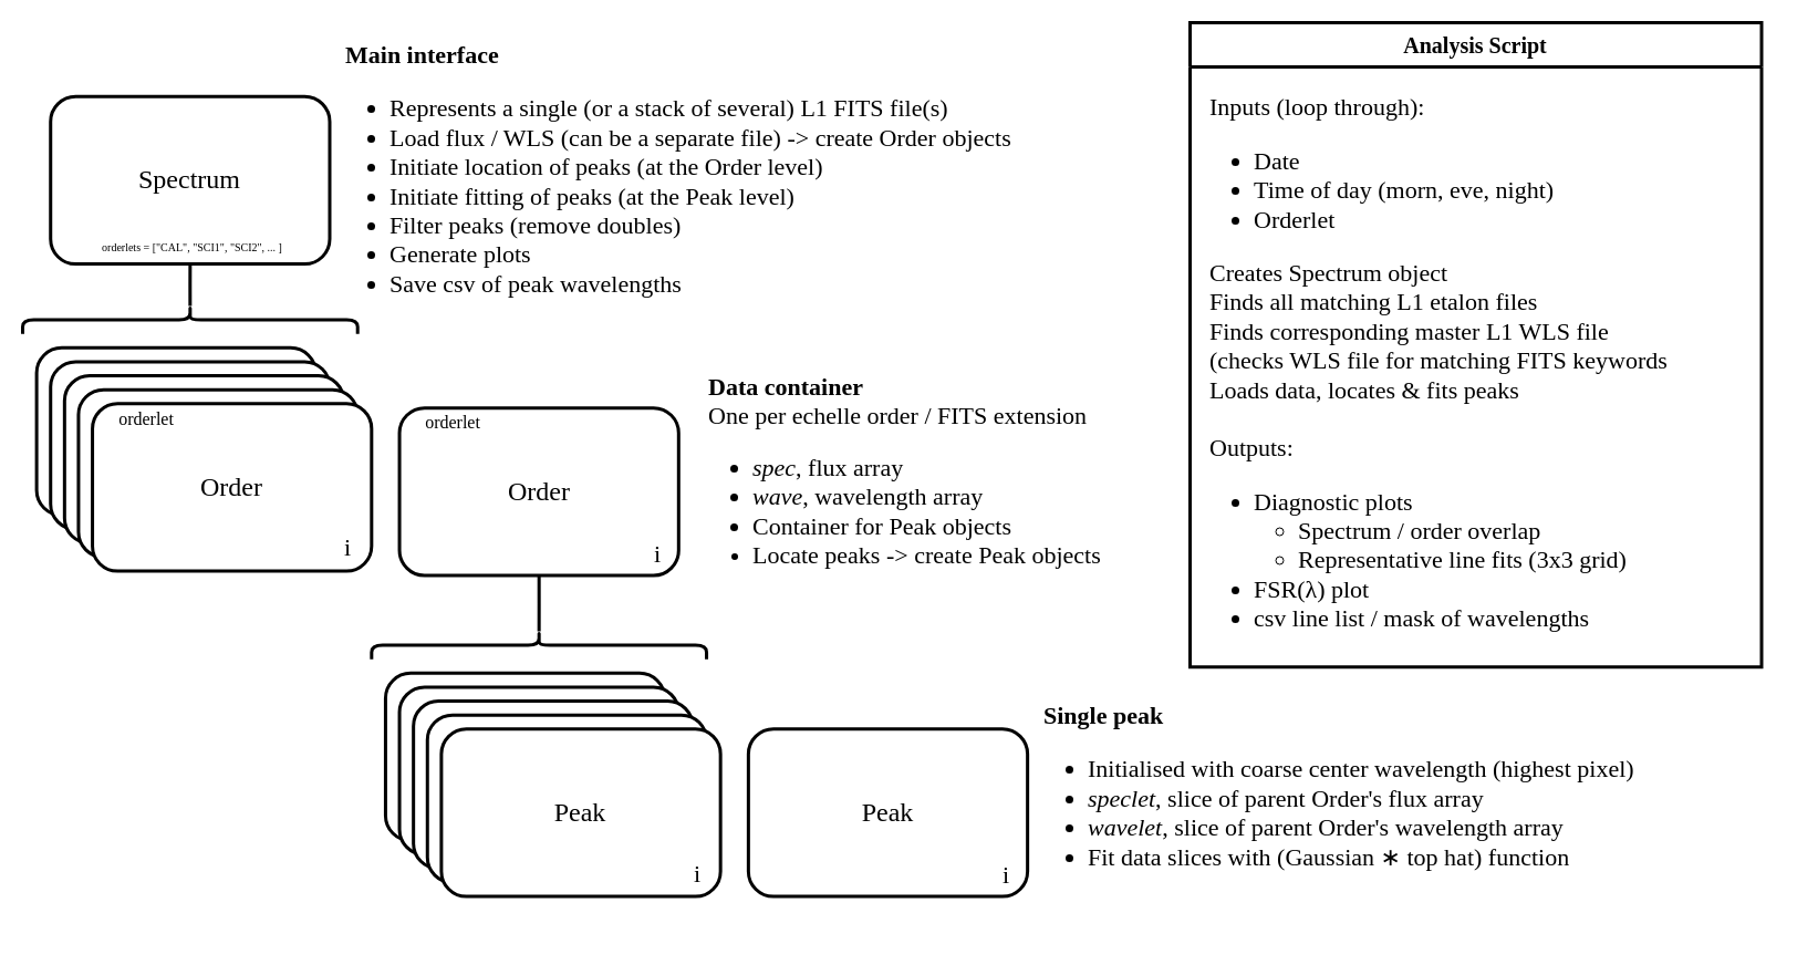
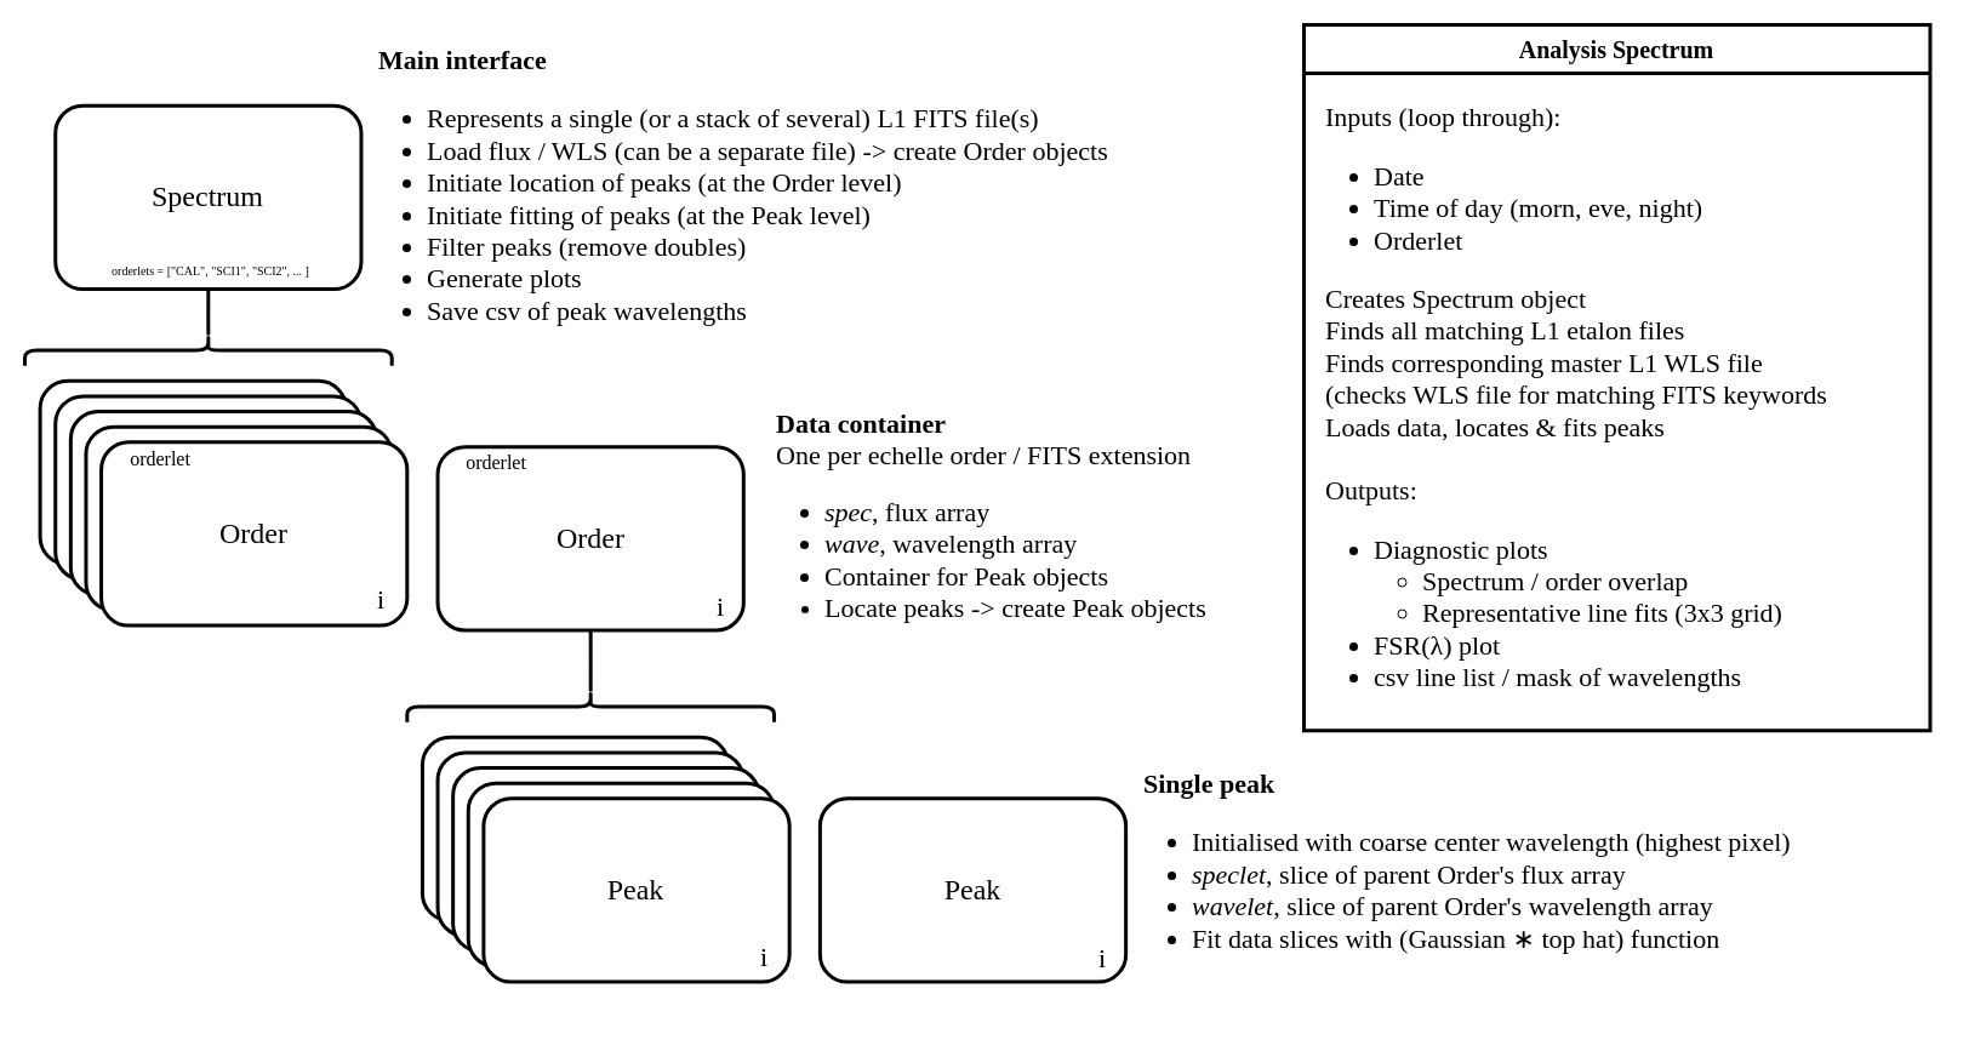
  <mxCell id="0" />
  <mxCell id="1" parent="0" />
  <mxCell id="2" value="" style="group;fontFamily=Victor Mono;" parent="1" vertex="1" connectable="0"><mxGeometry x="35" y="30" width="1566.492" height="819.84" as="geometry" /></mxCell>
  <mxCell id="3" value="" style="group;movable=1;resizable=1;rotatable=1;deletable=1;editable=1;locked=0;connectable=1;" parent="2" vertex="1" connectable="0"><mxGeometry x="-15" y="37.839" width="1080" height="447.759" as="geometry" /></mxCell>
  <mxCell id="4" value="&lt;font data-font-src=&quot;https://fonts.googleapis.com/css?family=Quicksand+SemiBold&quot; face=&quot;Quicksand SemiBold&quot; style=&quot;font-size: 24px;&quot;&gt;Spectrum&lt;/font&gt;" style="rounded=1;whiteSpace=wrap;html=1;strokeWidth=3;" parent="3" vertex="1"><mxGeometry x="25.226" y="18.919" width="252.257" height="151.355" as="geometry" /></mxCell>
  <mxCell id="5" value="" style="group" parent="3" vertex="1" connectable="0"><mxGeometry x="12.613" y="245.952" width="302.708" height="201.807" as="geometry" /></mxCell>
  <mxCell id="6" value="&lt;font data-font-src=&quot;https://fonts.googleapis.com/css?family=Quicksand+SemiBold&quot; face=&quot;Quicksand SemiBold&quot; style=&quot;font-size: 24px;&quot;&gt;Order&lt;/font&gt;" style="rounded=1;whiteSpace=wrap;html=1;strokeWidth=3;" parent="5" vertex="1"><mxGeometry width="252.257" height="151.355" as="geometry" /></mxCell>
  <mxCell id="7" value="&lt;font data-font-src=&quot;https://fonts.googleapis.com/css?family=Quicksand+SemiBold&quot; face=&quot;Quicksand SemiBold&quot; style=&quot;font-size: 24px;&quot;&gt;Order&lt;/font&gt;" style="rounded=1;whiteSpace=wrap;html=1;strokeWidth=3;" parent="5" vertex="1"><mxGeometry x="12.613" y="12.613" width="252.257" height="151.355" as="geometry" /></mxCell>
  <mxCell id="8" value="&lt;font data-font-src=&quot;https://fonts.googleapis.com/css?family=Quicksand+SemiBold&quot; face=&quot;Quicksand SemiBold&quot; style=&quot;font-size: 24px;&quot;&gt;Order&lt;/font&gt;" style="rounded=1;whiteSpace=wrap;html=1;strokeWidth=3;" parent="5" vertex="1"><mxGeometry x="25.226" y="25.226" width="252.257" height="151.355" as="geometry" /></mxCell>
  <mxCell id="9" value="&lt;font data-font-src=&quot;https://fonts.googleapis.com/css?family=Quicksand+SemiBold&quot; face=&quot;Quicksand SemiBold&quot; style=&quot;font-size: 24px;&quot;&gt;Order&lt;/font&gt;" style="rounded=1;whiteSpace=wrap;html=1;strokeWidth=3;" parent="5" vertex="1"><mxGeometry x="37.839" y="37.839" width="252.257" height="151.355" as="geometry" /></mxCell>
  <mxCell id="10" value="&lt;font data-font-src=&quot;https://fonts.googleapis.com/css?family=Quicksand+SemiBold&quot; face=&quot;Quicksand SemiBold&quot; style=&quot;font-size: 24px;&quot;&gt;Order&lt;/font&gt;" style="rounded=1;whiteSpace=wrap;html=1;strokeWidth=3;" parent="5" vertex="1"><mxGeometry x="50.451" y="50.452" width="252.257" height="151.355" as="geometry" /></mxCell>
  <mxCell id="11" value="&lt;font style=&quot;font-size: 16px;&quot; face=&quot;Victor Mono&quot;&gt;orderlet&lt;/font&gt;" style="text;html=1;align=center;verticalAlign=middle;whiteSpace=wrap;rounded=0;fontFamily=Quicksand SemiBold;fontSource=https%3A%2F%2Ffonts.googleapis.com%2Fcss%3Ffamily%3DQuicksand%2BSemiBold;fontSize=22;" vertex="1" parent="5"><mxGeometry x="55.39" y="44.21" width="87.61" height="37.84" as="geometry" /></mxCell>
  <mxCell id="12" value="&lt;font style=&quot;font-size: 22px;&quot; data-font-src=&quot;https://fonts.googleapis.com/css?family=Quicksand&quot; face=&quot;Quicksand&quot;&gt;&lt;b style=&quot;font-size: 22px;&quot;&gt;Main interface&lt;/b&gt;&lt;/font&gt;&lt;div style=&quot;font-size: 22px;&quot;&gt;&lt;ul style=&quot;font-size: 22px;&quot;&gt;&lt;li style=&quot;font-size: 22px;&quot;&gt;&lt;font style=&quot;font-size: 22px;&quot; face=&quot;Quicksand&quot;&gt;&lt;span style=&quot;font-size: 22px;&quot;&gt;Represents a single (or a stack of several)&amp;nbsp;&lt;/span&gt;&lt;/font&gt;&lt;span style=&quot;font-family: Quicksand;&quot;&gt;L1 FITS file(s)&lt;/span&gt;&lt;/li&gt;&lt;li style=&quot;font-size: 22px;&quot;&gt;&lt;font style=&quot;font-size: 22px;&quot; face=&quot;Quicksand&quot;&gt;&lt;span style=&quot;font-size: 22px;&quot;&gt;Load flux / WLS (can be a separate file)&amp;nbsp;&lt;span style=&quot;font-family: &amp;quot;Victor Mono&amp;quot;;&quot;&gt;-&amp;gt;&amp;nbsp;&lt;/span&gt;create Order objects&lt;/span&gt;&lt;/font&gt;&lt;/li&gt;&lt;li style=&quot;font-size: 22px;&quot;&gt;&lt;font style=&quot;font-size: 22px;&quot; face=&quot;Quicksand&quot;&gt;&lt;span style=&quot;font-size: 22px;&quot;&gt;Initiate location of peaks (at the Order level)&lt;/span&gt;&lt;/font&gt;&lt;/li&gt;&lt;li style=&quot;font-size: 22px;&quot;&gt;&lt;font style=&quot;font-size: 22px;&quot; face=&quot;Quicksand&quot;&gt;&lt;span style=&quot;font-size: 22px;&quot;&gt;Initiate fitting of peaks (at the Peak level)&lt;/span&gt;&lt;/font&gt;&lt;/li&gt;&lt;li style=&quot;font-size: 22px;&quot;&gt;&lt;font style=&quot;font-size: 22px;&quot; face=&quot;Quicksand&quot;&gt;&lt;span style=&quot;font-size: 22px;&quot;&gt;Filter peaks (remove doubles)&lt;/span&gt;&lt;/font&gt;&lt;/li&gt;&lt;li style=&quot;font-size: 22px;&quot;&gt;&lt;font style=&quot;font-size: 22px;&quot; face=&quot;Quicksand&quot;&gt;&lt;span style=&quot;font-size: 22px;&quot;&gt;Generate plots&lt;/span&gt;&lt;/font&gt;&lt;/li&gt;&lt;li style=&quot;font-size: 22px;&quot;&gt;&lt;font style=&quot;font-size: 22px;&quot; face=&quot;Quicksand&quot;&gt;&lt;span style=&quot;font-size: 22px;&quot;&gt;Save csv of peak wavelengths&lt;/span&gt;&lt;/font&gt;&lt;/li&gt;&lt;/ul&gt;&lt;/div&gt;" style="text;html=1;align=left;verticalAlign=top;whiteSpace=wrap;rounded=0;fontSize=22;" parent="3" vertex="1"><mxGeometry x="290.1" y="-37.84" width="729.9" height="277.48" as="geometry" /></mxCell>
  <mxCell id="13" style="edgeStyle=orthogonalEdgeStyle;rounded=0;orthogonalLoop=1;jettySize=auto;html=1;entryX=0.5;entryY=1;entryDx=0;entryDy=0;strokeWidth=3;endArrow=none;endFill=0;" parent="3" source="14" target="4" edge="1"><mxGeometry relative="1" as="geometry" /></mxCell>
  <mxCell id="14" value="" style="shape=curlyBracket;whiteSpace=wrap;html=1;rounded=1;flipH=1;labelPosition=right;verticalLabelPosition=middle;align=left;verticalAlign=middle;rotation=-90;strokeWidth=3;" parent="3" vertex="1"><mxGeometry x="138.741" y="69.371" width="25.226" height="302.71" as="geometry" /></mxCell>
  <mxCell id="15" value="" style="group" parent="2" vertex="1" connectable="0"><mxGeometry x="640.868" y="590.42" width="895.512" height="214.42" as="geometry" /></mxCell>
  <mxCell id="16" value="" style="group" parent="15" vertex="1" connectable="0"><mxGeometry y="37.839" width="252.257" height="151.355" as="geometry" /></mxCell>
  <mxCell id="17" value="&lt;font data-font-src=&quot;https://fonts.googleapis.com/css?family=Quicksand+SemiBold&quot; face=&quot;Quicksand SemiBold&quot; style=&quot;font-size: 24px;&quot;&gt;Peak&lt;/font&gt;" style="rounded=1;whiteSpace=wrap;html=1;strokeWidth=3;" parent="16" vertex="1"><mxGeometry width="252.257" height="151.355" as="geometry" /></mxCell>
  <mxCell id="18" value="&lt;font face=&quot;Victor Mono&quot;&gt;i&lt;/font&gt;" style="text;html=1;align=center;verticalAlign=middle;whiteSpace=wrap;rounded=0;fontFamily=Quicksand SemiBold;fontSource=https%3A%2F%2Ffonts.googleapis.com%2Fcss%3Ffamily%3DQuicksand%2BSemiBold;fontSize=22;" parent="16" vertex="1"><mxGeometry x="214.418" y="113.516" width="37.839" height="37.839" as="geometry" /></mxCell>
  <mxCell id="19" value="&lt;font style=&quot;font-size: 22px;&quot; data-font-src=&quot;https://fonts.googleapis.com/css?family=Quicksand&quot; face=&quot;Quicksand&quot;&gt;&lt;b style=&quot;&quot;&gt;Single peak&lt;/b&gt;&lt;/font&gt;&lt;div style=&quot;font-size: 22px;&quot;&gt;&lt;div style=&quot;&quot;&gt;&lt;ul style=&quot;&quot;&gt;&lt;li style=&quot;&quot;&gt;&lt;font style=&quot;font-size: 22px;&quot; face=&quot;Quicksand&quot;&gt;Initialised with coarse center wavelength (highest pixel)&lt;/font&gt;&lt;/li&gt;&lt;li style=&quot;&quot;&gt;&lt;font style=&quot;font-size: 22px;&quot;&gt;&lt;i style=&quot;&quot;&gt;&lt;font face=&quot;Victor Mono&quot;&gt;speclet&lt;/font&gt;&lt;/i&gt;&lt;font face=&quot;Quicksand&quot;&gt;, slice of parent Order's flux array&lt;/font&gt;&lt;/font&gt;&lt;/li&gt;&lt;li style=&quot;&quot;&gt;&lt;font style=&quot;font-size: 22px;&quot;&gt;&lt;i style=&quot;&quot;&gt;&lt;font face=&quot;Victor Mono&quot;&gt;wavelet&lt;/font&gt;&lt;/i&gt;&lt;font face=&quot;Quicksand&quot;&gt;, slice of parent Order's wavelength array&lt;/font&gt;&lt;/font&gt;&lt;/li&gt;&lt;li style=&quot;&quot;&gt;&lt;font style=&quot;font-size: 22px;&quot;&gt;&lt;font style=&quot;font-size: 22px;&quot; data-font-src=&quot;https://fonts.googleapis.com/css?family=Quicksand&quot; face=&quot;Quicksand&quot;&gt;Fit data slices with (Gaussian&amp;nbsp;&lt;/font&gt;&lt;font style=&quot;font-size: 22px;&quot; face=&quot;Quicksand&quot;&gt;&lt;span style=&quot;&quot; class=&quot;nowrap&quot;&gt;&lt;/span&gt;&lt;span style=&quot;line-height: 1em;&quot;&gt;∗ top hat) function&lt;/span&gt;&lt;/font&gt;&lt;/font&gt;&lt;/li&gt;&lt;/ul&gt;&lt;/div&gt;&lt;/div&gt;" style="text;html=1;align=left;verticalAlign=top;whiteSpace=wrap;rounded=0;fontSize=18;" parent="15" vertex="1"><mxGeometry x="264.87" y="6.306" width="643.255" height="214.42" as="geometry" /></mxCell>
  <mxCell id="20" value="" style="group" parent="2" vertex="1" connectable="0"><mxGeometry x="300.321" y="312.936" width="819.835" height="466.678" as="geometry" /></mxCell>
  <mxCell id="21" value="&lt;font data-font-src=&quot;https://fonts.googleapis.com/css?family=Quicksand+SemiBold&quot; face=&quot;Quicksand SemiBold&quot; style=&quot;font-size: 24px;&quot;&gt;Order&lt;/font&gt;" style="rounded=1;whiteSpace=wrap;html=1;strokeWidth=3;" parent="20" vertex="1"><mxGeometry x="25.226" y="25.226" width="252.257" height="151.355" as="geometry" /></mxCell>
  <mxCell id="22" value="" style="group" parent="20" vertex="1" connectable="0"><mxGeometry x="12.613" y="264.871" width="302.708" height="201.807" as="geometry" /></mxCell>
  <mxCell id="23" value="&lt;font data-font-src=&quot;https://fonts.googleapis.com/css?family=Quicksand+SemiBold&quot; face=&quot;Quicksand SemiBold&quot; style=&quot;font-size: 24px;&quot;&gt;Peak&lt;/font&gt;" style="rounded=1;whiteSpace=wrap;html=1;strokeWidth=3;" parent="22" vertex="1"><mxGeometry width="252.257" height="151.355" as="geometry" /></mxCell>
  <mxCell id="24" value="&lt;font data-font-src=&quot;https://fonts.googleapis.com/css?family=Quicksand+SemiBold&quot; face=&quot;Quicksand SemiBold&quot; style=&quot;font-size: 24px;&quot;&gt;Peak&lt;/font&gt;" style="rounded=1;whiteSpace=wrap;html=1;strokeWidth=3;" parent="22" vertex="1"><mxGeometry x="12.613" y="12.613" width="252.257" height="151.355" as="geometry" /></mxCell>
  <mxCell id="25" value="&lt;font data-font-src=&quot;https://fonts.googleapis.com/css?family=Quicksand+SemiBold&quot; face=&quot;Quicksand SemiBold&quot; style=&quot;font-size: 24px;&quot;&gt;Peak&lt;/font&gt;" style="rounded=1;whiteSpace=wrap;html=1;strokeWidth=3;" parent="22" vertex="1"><mxGeometry x="25.226" y="25.226" width="252.257" height="151.355" as="geometry" /></mxCell>
  <mxCell id="26" value="&lt;font data-font-src=&quot;https://fonts.googleapis.com/css?family=Quicksand+SemiBold&quot; face=&quot;Quicksand SemiBold&quot; style=&quot;font-size: 24px;&quot;&gt;Peak&lt;/font&gt;" style="rounded=1;whiteSpace=wrap;html=1;strokeWidth=3;" parent="22" vertex="1"><mxGeometry x="37.839" y="37.839" width="252.257" height="151.355" as="geometry" /></mxCell>
  <mxCell id="27" value="&lt;font data-font-src=&quot;https://fonts.googleapis.com/css?family=Quicksand+SemiBold&quot; face=&quot;Quicksand SemiBold&quot; style=&quot;font-size: 24px;&quot;&gt;Peak&lt;/font&gt;" style="rounded=1;whiteSpace=wrap;html=1;strokeWidth=3;" parent="22" vertex="1"><mxGeometry x="50.451" y="50.452" width="252.257" height="151.355" as="geometry" /></mxCell>
  <mxCell id="28" value="&lt;font style=&quot;font-size: 22px;&quot; data-font-src=&quot;https://fonts.googleapis.com/css?family=Quicksand&quot; face=&quot;Quicksand&quot;&gt;&lt;b style=&quot;&quot;&gt;Data container&lt;/b&gt;&lt;/font&gt;&lt;div style=&quot;&quot;&gt;&lt;font style=&quot;font-size: 22px;&quot; data-font-src=&quot;https://fonts.googleapis.com/css?family=Quicksand&quot; face=&quot;Quicksand&quot;&gt;One per echelle order / FITS extension&lt;/font&gt;&lt;div style=&quot;&quot;&gt;&lt;ul style=&quot;&quot;&gt;&lt;li style=&quot;font-size: 22px;&quot;&gt;&lt;font style=&quot;font-size: 22px;&quot;&gt;&lt;i style=&quot;&quot;&gt;&lt;font face=&quot;Victor Mono&quot;&gt;spec&lt;/font&gt;&lt;/i&gt;&lt;font face=&quot;Quicksand&quot;&gt;, flux array&lt;/font&gt;&lt;/font&gt;&lt;/li&gt;&lt;li style=&quot;font-size: 22px;&quot;&gt;&lt;font style=&quot;font-size: 22px;&quot;&gt;&lt;i style=&quot;&quot;&gt;&lt;font face=&quot;Victor Mono&quot;&gt;wave&lt;/font&gt;&lt;/i&gt;&lt;font face=&quot;Quicksand&quot;&gt;, wavelength array&lt;/font&gt;&lt;/font&gt;&lt;/li&gt;&lt;li style=&quot;font-size: 22px;&quot;&gt;&lt;font style=&quot;font-size: 22px;&quot; face=&quot;Quicksand&quot;&gt;Container for Peak objects&lt;/font&gt;&lt;/li&gt;&lt;li style=&quot;&quot;&gt;&lt;font style=&quot;font-size: 22px;&quot;&gt;&lt;font face=&quot;Quicksand&quot;&gt;Locate peaks &lt;/font&gt;&lt;font face=&quot;Victor Mono&quot;&gt;-&amp;gt;&lt;/font&gt;&lt;font face=&quot;Quicksand&quot;&gt;&amp;nbsp;create Peak objects&lt;/font&gt;&lt;/font&gt;&lt;/li&gt;&lt;/ul&gt;&lt;/div&gt;&lt;/div&gt;" style="text;html=1;align=left;verticalAlign=top;whiteSpace=wrap;rounded=0;fontSize=20;" parent="20" vertex="1"><mxGeometry x="302.708" y="-12.613" width="491.901" height="201.807" as="geometry" /></mxCell>
  <mxCell id="29" value="&lt;font face=&quot;Victor Mono&quot;&gt;i&lt;/font&gt;" style="text;html=1;align=center;verticalAlign=middle;whiteSpace=wrap;rounded=0;fontFamily=Quicksand SemiBold;fontSource=https%3A%2F%2Ffonts.googleapis.com%2Fcss%3Ffamily%3DQuicksand%2BSemiBold;fontSize=22;" parent="20" vertex="1"><mxGeometry x="239.644" y="138.742" width="37.839" height="37.839" as="geometry" /></mxCell>
  <mxCell id="30" style="edgeStyle=orthogonalEdgeStyle;rounded=0;orthogonalLoop=1;jettySize=auto;html=1;entryX=0.5;entryY=1;entryDx=0;entryDy=0;strokeColor=default;curved=0;strokeWidth=3;targetPerimeterSpacing=3;startArrow=none;startFill=0;endArrow=none;endFill=0;" parent="20" source="31" target="21" edge="1"><mxGeometry relative="1" as="geometry" /></mxCell>
  <mxCell id="31" value="" style="shape=curlyBracket;whiteSpace=wrap;html=1;rounded=1;flipH=1;labelPosition=right;verticalLabelPosition=middle;align=left;verticalAlign=middle;rotation=-90;strokeWidth=3;" parent="20" vertex="1"><mxGeometry x="138.741" y="88.29" width="25.226" height="302.71" as="geometry" /></mxCell>
- <mxCell id="32" value="&lt;font data-font-src=&quot;https://fonts.googleapis.com/css?family=Quicksand&quot; face=&quot;Quicksand&quot; style=&quot;font-size: 20px;&quot;&gt;Analysis Script&lt;/font&gt;" style="swimlane;whiteSpace=wrap;html=1;strokeWidth=3;startSize=40;" parent="2" vertex="1"><mxGeometry x="1040" y="-10" width="516.49" height="582.19" as="geometry"><mxRectangle x="1046.866" width="170" height="40" as="alternateBounds" /></mxGeometry></mxCell>
+ <mxCell id="32" value="&lt;font data-font-src=&quot;https://fonts.googleapis.com/css?family=Quicksand&quot; face=&quot;Quicksand&quot; style=&quot;font-size: 20px;&quot;&gt;Analysis Spectrum&lt;/font&gt;" style="swimlane;whiteSpace=wrap;html=1;strokeWidth=3;startSize=40;" parent="2" vertex="1"><mxGeometry x="1040" y="-10" width="516.49" height="582.19" as="geometry"><mxRectangle x="1046.866" width="170" height="40" as="alternateBounds" /></mxGeometry></mxCell>
  <mxCell id="33" value="&lt;font style=&quot;font-size: 22px;&quot; data-font-src=&quot;https://fonts.googleapis.com/css?family=Quicksand&quot; face=&quot;Quicksand&quot;&gt;Inputs (loop through):&lt;/font&gt;&lt;div style=&quot;font-size: 22px;&quot;&gt;&lt;ul style=&quot;&quot;&gt;&lt;li style=&quot;&quot;&gt;&lt;font face=&quot;Quicksand&quot; style=&quot;font-size: 22px;&quot;&gt;Date&lt;/font&gt;&lt;/li&gt;&lt;li style=&quot;&quot;&gt;&lt;font face=&quot;Quicksand&quot; style=&quot;font-size: 22px;&quot;&gt;Time of day (morn, eve, night)&lt;/font&gt;&lt;/li&gt;&lt;li style=&quot;&quot;&gt;&lt;font face=&quot;Quicksand&quot; style=&quot;font-size: 22px;&quot;&gt;Orderlet&lt;/font&gt;&lt;/li&gt;&lt;/ul&gt;&lt;font style=&quot;font-size: 22px;&quot; face=&quot;Quicksand&quot;&gt;&lt;div style=&quot;font-size: 22px;&quot;&gt;&lt;font style=&quot;font-size: 22px;&quot; face=&quot;Quicksand&quot;&gt;Creates Spectrum object&lt;/font&gt;&lt;/div&gt;Finds all matching L1 etalon files&lt;/font&gt;&lt;/div&gt;&lt;div style=&quot;font-size: 22px;&quot;&gt;&lt;font style=&quot;font-size: 22px;&quot; face=&quot;Quicksand&quot;&gt;Finds corresponding master L1 WLS file&lt;/font&gt;&lt;/div&gt;&lt;div style=&quot;font-size: 22px;&quot;&gt;&lt;font style=&quot;font-size: 22px;&quot; face=&quot;Quicksand&quot;&gt;(checks WLS file for matching FITS keywords&lt;/font&gt;&lt;/div&gt;&lt;div style=&quot;font-size: 22px;&quot;&gt;&lt;font style=&quot;font-size: 22px;&quot; face=&quot;Quicksand&quot;&gt;Loads data, locates &amp;amp; fits peaks&lt;br&gt;&lt;br&gt;&lt;/font&gt;&lt;/div&gt;&lt;div style=&quot;font-size: 22px;&quot;&gt;&lt;font style=&quot;font-size: 22px;&quot; face=&quot;Quicksand&quot;&gt;Outputs:&lt;/font&gt;&lt;/div&gt;&lt;div style=&quot;font-size: 22px;&quot;&gt;&lt;ul style=&quot;&quot;&gt;&lt;li style=&quot;&quot;&gt;&lt;font style=&quot;font-size: 22px;&quot; face=&quot;Quicksand&quot;&gt;Diagnostic plots&lt;/font&gt;&lt;/li&gt;&lt;ul&gt;&lt;li style=&quot;&quot;&gt;&lt;font style=&quot;font-size: 22px;&quot; face=&quot;Quicksand&quot;&gt;Spectrum / order overlap&lt;/font&gt;&lt;/li&gt;&lt;li style=&quot;&quot;&gt;&lt;font style=&quot;font-size: 22px;&quot; face=&quot;Quicksand&quot;&gt;Representative line fits (3x3 grid)&lt;/font&gt;&lt;/li&gt;&lt;/ul&gt;&lt;li&gt;&lt;font face=&quot;Quicksand&quot;&gt;FSR(λ) plot&lt;/font&gt;&lt;/li&gt;&lt;li style=&quot;&quot;&gt;&lt;font style=&quot;font-size: 22px;&quot; face=&quot;Quicksand&quot;&gt;csv line list / mask of wavelengths&lt;/font&gt;&lt;/li&gt;&lt;/ul&gt;&lt;/div&gt;" style="text;html=1;align=left;verticalAlign=middle;resizable=0;points=[];autosize=1;strokeColor=none;fillColor=none;" parent="32" vertex="1"><mxGeometry x="16.382" y="48.916" width="480" height="540" as="geometry" /></mxCell>
  <mxCell id="34" value="&lt;font style=&quot;font-size: 16px;&quot; face=&quot;Victor Mono&quot;&gt;orderlet&lt;/font&gt;" style="text;html=1;align=center;verticalAlign=middle;whiteSpace=wrap;rounded=0;fontFamily=Quicksand SemiBold;fontSource=https%3A%2F%2Ffonts.googleapis.com%2Fcss%3Ffamily%3DQuicksand%2BSemiBold;fontSize=22;" vertex="1" parent="1"><mxGeometry x="365.003" y="361.001" width="87.61" height="37.84" as="geometry" /></mxCell>
  <mxCell id="35" value="&lt;font face=&quot;Victor Mono&quot;&gt;i&lt;/font&gt;" style="text;html=1;align=center;verticalAlign=middle;whiteSpace=wrap;rounded=0;fontFamily=Quicksand SemiBold;fontSource=https%3A%2F%2Ffonts.googleapis.com%2Fcss%3Ffamily%3DQuicksand%2BSemiBold;fontSize=22;" vertex="1" parent="1"><mxGeometry x="294.995" y="475.998" width="37.839" height="37.839" as="geometry" /></mxCell>
  <mxCell id="36" value="&lt;font face=&quot;Victor Mono&quot;&gt;i&lt;/font&gt;" style="text;html=1;align=center;verticalAlign=middle;whiteSpace=wrap;rounded=0;fontFamily=Quicksand SemiBold;fontSource=https%3A%2F%2Ffonts.googleapis.com%2Fcss%3Ffamily%3DQuicksand%2BSemiBold;fontSize=22;" vertex="1" parent="1"><mxGeometry x="610.995" y="770.998" width="37.839" height="37.839" as="geometry" /></mxCell>
  <mxCell id="37" value="&lt;font style=&quot;font-size: 10px;&quot; face=&quot;Victor Mono&quot;&gt;orderlets = [&quot;CAL&quot;, &quot;SCI1&quot;, &quot;SCI2&quot;, ... ]&lt;/font&gt;" style="text;html=1;align=center;verticalAlign=middle;whiteSpace=wrap;rounded=0;fontFamily=Quicksand SemiBold;fontSource=https%3A%2F%2Ffonts.googleapis.com%2Fcss%3Ffamily%3DQuicksand%2BSemiBold;fontSize=10;" vertex="1" parent="1"><mxGeometry x="48" y="204" width="251" height="37.84" as="geometry" /></mxCell>
